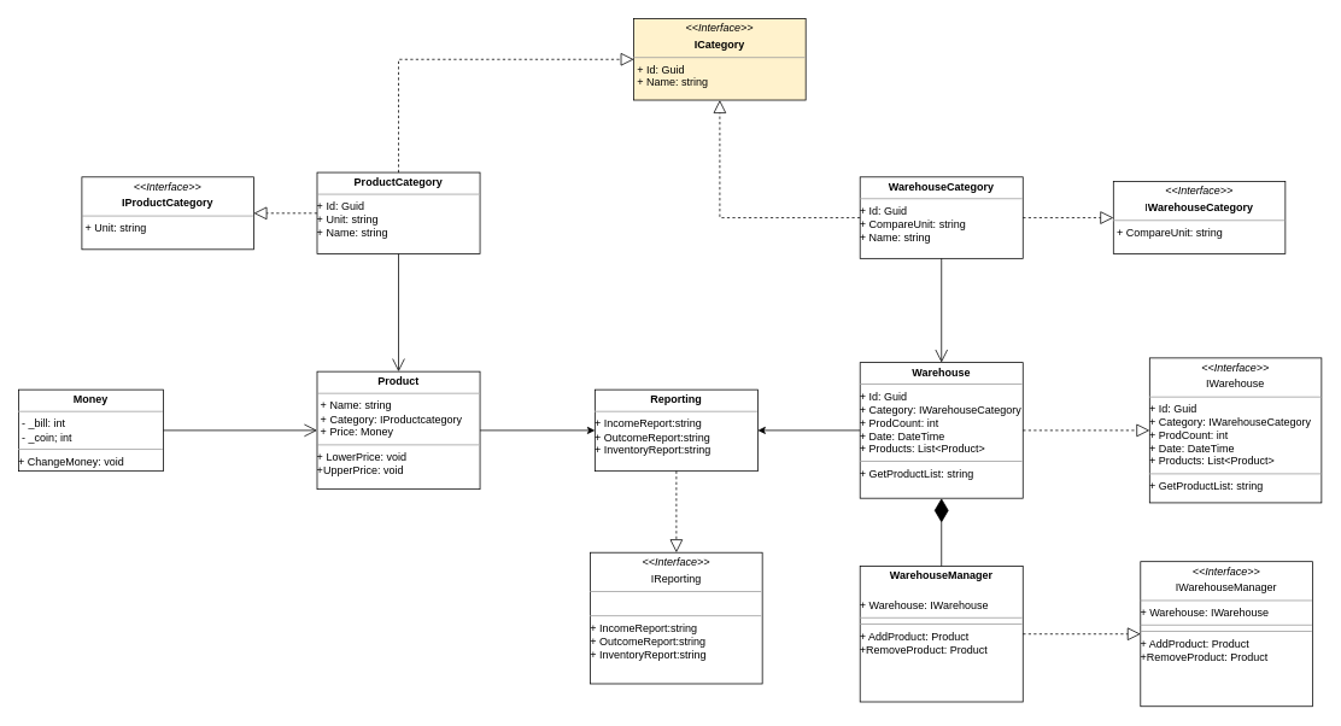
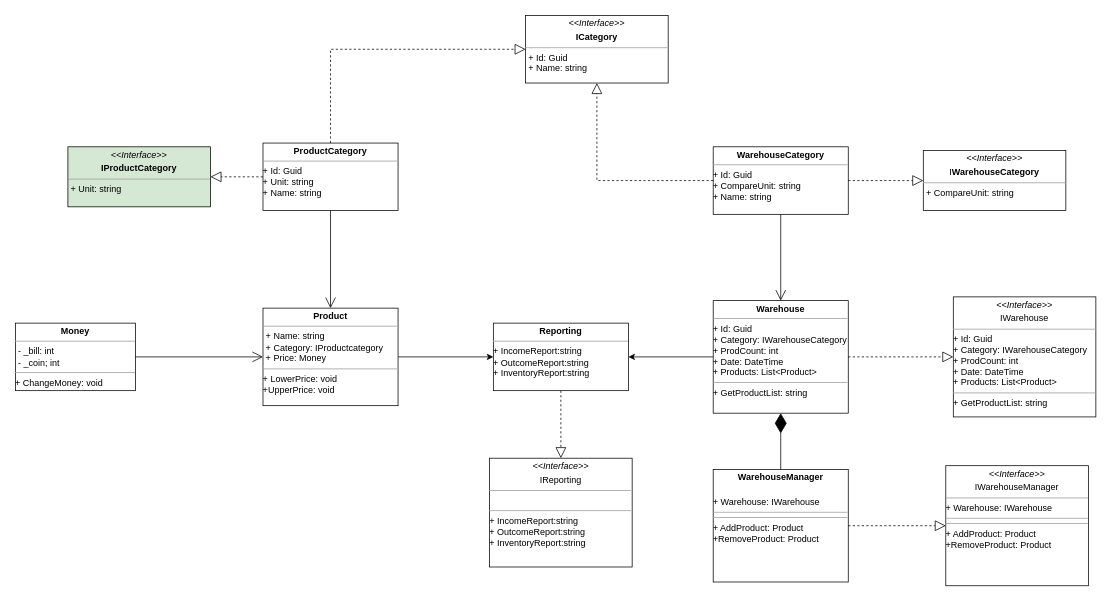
  <mxCell id="0" />
  <mxCell id="1" parent="0" />
  <mxCell id="2" value="&lt;p style=&quot;margin:0px;margin-top:4px;text-align:center;&quot;&gt;&lt;b&gt;Money&lt;/b&gt;&lt;/p&gt;&lt;hr size=&quot;1&quot;&gt;&lt;p style=&quot;margin:0px;margin-left:4px;&quot;&gt;- _bill: int&lt;/p&gt;&lt;p style=&quot;margin:0px;margin-left:4px;&quot;&gt;- _coin; int&lt;br&gt;&lt;/p&gt;&lt;hr size=&quot;1&quot;&gt;+ ChangeMoney: void" style="verticalAlign=top;align=left;overflow=fill;fontSize=12;fontFamily=Helvetica;html=1;whiteSpace=wrap;" vertex="1" parent="1"><mxGeometry x="20" y="430" width="160" height="90" as="geometry" /></mxCell>
  <mxCell id="3" style="edgeStyle=orthogonalEdgeStyle;rounded=0;orthogonalLoop=1;jettySize=auto;html=1;exitX=1;exitY=0.5;exitDx=0;exitDy=0;entryX=0;entryY=0.5;entryDx=0;entryDy=0;" edge="1" parent="1" source="4" target="25"><mxGeometry relative="1" as="geometry" /></mxCell>
  <mxCell id="4" value="&lt;p style=&quot;margin:0px;margin-top:4px;text-align:center;&quot;&gt;&lt;b&gt;Product&lt;/b&gt;&lt;br&gt;&lt;/p&gt;&lt;hr size=&quot;1&quot;&gt;&lt;p style=&quot;margin:0px;margin-left:4px;&quot;&gt;+ Name: string&lt;br&gt;&lt;/p&gt;&lt;p style=&quot;margin:0px;margin-left:4px;&quot;&gt;+ Category: IProductcategory&lt;/p&gt;&lt;p style=&quot;margin:0px;margin-left:4px;&quot;&gt;+ Price: Money&lt;br&gt;&lt;/p&gt;&lt;hr size=&quot;1&quot;&gt;&lt;div&gt;+ LowerPrice: void&lt;/div&gt;&lt;div&gt;+UpperPrice: void&lt;/div&gt;" style="verticalAlign=top;align=left;overflow=fill;fontSize=12;fontFamily=Helvetica;html=1;whiteSpace=wrap;" vertex="1" parent="1"><mxGeometry x="350" y="410" width="180" height="130" as="geometry" /></mxCell>
  <mxCell id="5" value="&lt;p style=&quot;margin:0px;margin-top:4px;text-align:center;&quot;&gt;&lt;b&gt;ProductCategory&lt;/b&gt;&lt;br&gt;&lt;/p&gt;&lt;hr size=&quot;1&quot;&gt;&lt;div&gt;+ Id: Guid&lt;/div&gt;&lt;div&gt;+ Unit: string&lt;/div&gt;&lt;div&gt;+ Name: string&lt;br&gt;&lt;/div&gt;" style="verticalAlign=top;align=left;overflow=fill;fontSize=12;fontFamily=Helvetica;html=1;whiteSpace=wrap;" vertex="1" parent="1"><mxGeometry x="350" y="190" width="180" height="90" as="geometry" /></mxCell>
  <mxCell id="6" value="&lt;p style=&quot;margin:0px;margin-top:4px;text-align:center;&quot;&gt;&lt;b&gt;WarehouseCategory&lt;/b&gt;&lt;br&gt;&lt;/p&gt;&lt;hr size=&quot;1&quot;&gt;&lt;div&gt;+ Id: Guid&lt;/div&gt;&lt;div&gt;+ CompareUnit: string&lt;/div&gt;&lt;div&gt;+ Name: string&lt;br&gt;&lt;/div&gt;" style="verticalAlign=top;align=left;overflow=fill;fontSize=12;fontFamily=Helvetica;html=1;whiteSpace=wrap;" vertex="1" parent="1"><mxGeometry x="950" y="195" width="180" height="90" as="geometry" /></mxCell>
  <mxCell id="7" value="" style="endArrow=open;endFill=1;endSize=12;html=1;rounded=0;exitX=1;exitY=0.5;exitDx=0;exitDy=0;entryX=0;entryY=0.5;entryDx=0;entryDy=0;" edge="1" parent="1" source="2" target="4"><mxGeometry width="160" relative="1" as="geometry"><mxPoint x="620" y="540" as="sourcePoint" /><mxPoint x="780" y="540" as="targetPoint" /></mxGeometry></mxCell>
- <mxCell id="8" value="&lt;p style=&quot;margin:0px;margin-top:4px;text-align:center;&quot;&gt;&lt;i&gt;&amp;lt;&amp;lt;Interface&amp;gt;&amp;gt;&lt;/i&gt;&lt;b&gt;&lt;br&gt;&lt;/b&gt;&lt;/p&gt;&lt;p style=&quot;margin:0px;margin-top:4px;text-align:center;&quot;&gt;&lt;b&gt;IProductCategory&lt;/b&gt;&lt;/p&gt;&lt;hr size=&quot;1&quot;&gt;&lt;p style=&quot;margin:0px;margin-left:4px;&quot;&gt;+ Unit: string&lt;br&gt;&lt;/p&gt;" style="verticalAlign=top;align=left;overflow=fill;fontSize=12;fontFamily=Helvetica;html=1;whiteSpace=wrap;" vertex="1" parent="1"><mxGeometry x="90" y="195" width="190" height="80" as="geometry" /></mxCell>
+ <mxCell id="8" value="&lt;p style=&quot;margin:0px;margin-top:4px;text-align:center;&quot;&gt;&lt;i&gt;&amp;lt;&amp;lt;Interface&amp;gt;&amp;gt;&lt;/i&gt;&lt;b&gt;&lt;br&gt;&lt;/b&gt;&lt;/p&gt;&lt;p style=&quot;margin:0px;margin-top:4px;text-align:center;&quot;&gt;&lt;b&gt;IProductCategory&lt;/b&gt;&lt;/p&gt;&lt;hr size=&quot;1&quot;&gt;&lt;p style=&quot;margin:0px;margin-left:4px;&quot;&gt;+ Unit: string&lt;br&gt;&lt;/p&gt;" style="verticalAlign=top;align=left;overflow=fill;fontSize=12;fontFamily=Helvetica;html=1;whiteSpace=wrap;fillColor=#d5e8d4;" vertex="1" parent="1"><mxGeometry x="90" y="195" width="190" height="80" as="geometry" /></mxCell>
  <mxCell id="9" value="&lt;p style=&quot;margin:0px;margin-top:4px;text-align:center;&quot;&gt;&lt;i&gt;&amp;lt;&amp;lt;Interface&amp;gt;&amp;gt;&lt;/i&gt;&lt;b&gt;&lt;br&gt;&lt;/b&gt;&lt;/p&gt;&lt;p style=&quot;margin:0px;margin-top:4px;text-align:center;&quot;&gt;I&lt;b&gt;WarehouseCategory&lt;/b&gt;&lt;/p&gt;&lt;hr size=&quot;1&quot;&gt;&lt;p style=&quot;margin:0px;margin-left:4px;&quot;&gt;+ CompareUnit: string&lt;br&gt;&lt;/p&gt;" style="verticalAlign=top;align=left;overflow=fill;fontSize=12;fontFamily=Helvetica;html=1;whiteSpace=wrap;" vertex="1" parent="1"><mxGeometry x="1230" y="200" width="190" height="80" as="geometry" /></mxCell>
- <mxCell id="10" value="&lt;p style=&quot;margin:0px;margin-top:4px;text-align:center;&quot;&gt;&lt;i&gt;&amp;lt;&amp;lt;Interface&amp;gt;&amp;gt;&lt;/i&gt;&lt;b&gt;&lt;br&gt;&lt;/b&gt;&lt;/p&gt;&lt;p style=&quot;margin:0px;margin-top:4px;text-align:center;&quot;&gt;&lt;b&gt;ICategory&lt;/b&gt;&lt;/p&gt;&lt;hr size=&quot;1&quot;&gt;&lt;p style=&quot;margin:0px;margin-left:4px;&quot;&gt;+ Id: Guid&lt;br&gt;&lt;/p&gt;&lt;p style=&quot;margin:0px;margin-left:4px;&quot;&gt;+ Name: string&lt;br&gt;&lt;/p&gt;" style="verticalAlign=top;align=left;overflow=fill;fontSize=12;fontFamily=Helvetica;html=1;whiteSpace=wrap;fillColor=#fff2cc;" vertex="1" parent="1"><mxGeometry x="700" y="20" width="190" height="90" as="geometry" /></mxCell>
+ <mxCell id="10" value="&lt;p style=&quot;margin:0px;margin-top:4px;text-align:center;&quot;&gt;&lt;i&gt;&amp;lt;&amp;lt;Interface&amp;gt;&amp;gt;&lt;/i&gt;&lt;b&gt;&lt;br&gt;&lt;/b&gt;&lt;/p&gt;&lt;p style=&quot;margin:0px;margin-top:4px;text-align:center;&quot;&gt;&lt;b&gt;ICategory&lt;/b&gt;&lt;/p&gt;&lt;hr size=&quot;1&quot;&gt;&lt;p style=&quot;margin:0px;margin-left:4px;&quot;&gt;+ Id: Guid&lt;br&gt;&lt;/p&gt;&lt;p style=&quot;margin:0px;margin-left:4px;&quot;&gt;+ Name: string&lt;br&gt;&lt;/p&gt;" style="verticalAlign=top;align=left;overflow=fill;fontSize=12;fontFamily=Helvetica;html=1;whiteSpace=wrap;" vertex="1" parent="1"><mxGeometry x="700" y="20" width="190" height="90" as="geometry" /></mxCell>
  <mxCell id="11" value="" style="endArrow=block;dashed=1;endFill=0;endSize=12;html=1;rounded=0;exitX=1;exitY=0.5;exitDx=0;exitDy=0;entryX=0;entryY=0.5;entryDx=0;entryDy=0;" edge="1" parent="1" source="6" target="9"><mxGeometry width="160" relative="1" as="geometry"><mxPoint x="900" y="395" as="sourcePoint" /><mxPoint x="1060" y="395" as="targetPoint" /></mxGeometry></mxCell>
  <mxCell id="12" value="" style="endArrow=block;dashed=1;endFill=0;endSize=12;html=1;rounded=0;exitX=0;exitY=0.5;exitDx=0;exitDy=0;entryX=0.5;entryY=1;entryDx=0;entryDy=0;" edge="1" parent="1" source="6" target="10"><mxGeometry width="160" relative="1" as="geometry"><mxPoint x="860" y="255" as="sourcePoint" /><mxPoint x="960" y="250" as="targetPoint" /><Array as="points"><mxPoint x="795" y="240" /></Array></mxGeometry></mxCell>
  <mxCell id="13" value="" style="endArrow=block;dashed=1;endFill=0;endSize=12;html=1;rounded=0;exitX=0;exitY=0.5;exitDx=0;exitDy=0;entryX=1;entryY=0.5;entryDx=0;entryDy=0;" edge="1" parent="1" source="5" target="8"><mxGeometry width="160" relative="1" as="geometry"><mxPoint x="620" y="390" as="sourcePoint" /><mxPoint x="780" y="390" as="targetPoint" /></mxGeometry></mxCell>
  <mxCell id="14" value="" style="endArrow=block;dashed=1;endFill=0;endSize=12;html=1;rounded=0;exitX=0.5;exitY=0;exitDx=0;exitDy=0;entryX=0;entryY=0.5;entryDx=0;entryDy=0;" edge="1" parent="1" source="5" target="10"><mxGeometry width="160" relative="1" as="geometry"><mxPoint x="360" y="245" as="sourcePoint" /><mxPoint x="615" y="130" as="targetPoint" /><Array as="points"><mxPoint x="440" y="65" /></Array></mxGeometry></mxCell>
  <mxCell id="15" value="" style="endArrow=open;endFill=1;endSize=12;html=1;rounded=0;exitX=0.5;exitY=1;exitDx=0;exitDy=0;entryX=0.5;entryY=0;entryDx=0;entryDy=0;" edge="1" parent="1" source="5" target="4"><mxGeometry width="160" relative="1" as="geometry"><mxPoint x="250" y="485" as="sourcePoint" /><mxPoint x="344" y="485" as="targetPoint" /></mxGeometry></mxCell>
  <mxCell id="16" style="edgeStyle=orthogonalEdgeStyle;rounded=0;orthogonalLoop=1;jettySize=auto;html=1;exitX=0;exitY=0.5;exitDx=0;exitDy=0;entryX=1;entryY=0.5;entryDx=0;entryDy=0;" edge="1" parent="1" source="17" target="25"><mxGeometry relative="1" as="geometry" /></mxCell>
  <mxCell id="17" value="&lt;p style=&quot;margin:0px;margin-top:4px;text-align:center;&quot;&gt;&lt;b&gt;Warehouse&lt;/b&gt;&lt;br&gt;&lt;/p&gt;&lt;hr size=&quot;1&quot;&gt;&lt;div&gt;+ Id: Guid&lt;/div&gt;&lt;div&gt;+ Category: IWarehouseCategory&lt;/div&gt;&lt;div&gt;+ ProdCount: int&lt;/div&gt;&lt;div&gt;+ Date: DateTime&lt;/div&gt;&lt;div&gt;+ Products: List&amp;lt;Product&amp;gt;&lt;br&gt;&lt;/div&gt;&lt;hr size=&quot;1&quot;&gt;+ GetProductList: string" style="verticalAlign=top;align=left;overflow=fill;fontSize=12;fontFamily=Helvetica;html=1;whiteSpace=wrap;" vertex="1" parent="1"><mxGeometry x="950" y="400" width="180" height="150" as="geometry" /></mxCell>
  <mxCell id="18" value="&lt;p style=&quot;margin:0px;margin-top:4px;text-align:center;&quot;&gt;&lt;i&gt;&amp;lt;&amp;lt;Interface&amp;gt;&amp;gt;&lt;/i&gt;&lt;b&gt;&lt;br&gt;&lt;/b&gt;&lt;/p&gt;&lt;p style=&quot;margin:0px;margin-top:4px;text-align:center;&quot;&gt;IWarehouse&lt;/p&gt;&lt;hr size=&quot;1&quot;&gt;&lt;div&gt;+ Id: Guid&lt;/div&gt;&lt;div&gt;+ Category: IWarehouseCategory&lt;/div&gt;&lt;div&gt;+ ProdCount: int&lt;/div&gt;&lt;div&gt;+ Date: DateTime&lt;/div&gt;&lt;div&gt;+ Products: List&amp;lt;Product&amp;gt;&lt;br&gt;&lt;/div&gt;&lt;hr size=&quot;1&quot;&gt;+ GetProductList: string&lt;p style=&quot;margin:0px;margin-left:4px;&quot;&gt;&lt;/p&gt;" style="verticalAlign=top;align=left;overflow=fill;fontSize=12;fontFamily=Helvetica;html=1;whiteSpace=wrap;" vertex="1" parent="1"><mxGeometry x="1270" y="395" width="190" height="160" as="geometry" /></mxCell>
  <mxCell id="19" value="" style="endArrow=block;dashed=1;endFill=0;endSize=12;html=1;rounded=0;exitX=1;exitY=0.5;exitDx=0;exitDy=0;entryX=0;entryY=0.5;entryDx=0;entryDy=0;" edge="1" parent="1" source="17" target="18"><mxGeometry width="160" relative="1" as="geometry"><mxPoint x="1140" y="250" as="sourcePoint" /><mxPoint x="1240" y="250" as="targetPoint" /></mxGeometry></mxCell>
  <mxCell id="20" value="" style="endArrow=open;endFill=1;endSize=12;html=1;rounded=0;exitX=0.5;exitY=1;exitDx=0;exitDy=0;entryX=0.5;entryY=0;entryDx=0;entryDy=0;" edge="1" parent="1" source="6" target="17"><mxGeometry width="160" relative="1" as="geometry"><mxPoint x="730" y="295" as="sourcePoint" /><mxPoint x="730" y="425" as="targetPoint" /></mxGeometry></mxCell>
  <mxCell id="21" value="&lt;p style=&quot;margin:0px;margin-top:4px;text-align:center;&quot;&gt;&lt;b&gt;WarehouseManager&lt;/b&gt;&lt;/p&gt;&lt;p style=&quot;margin:0px;margin-top:4px;text-align:center;&quot;&gt;&lt;b&gt;&lt;br&gt;&lt;/b&gt;&lt;/p&gt;+ Warehouse: IWarehouse&lt;br&gt;&lt;hr size=&quot;1&quot;&gt;&lt;hr size=&quot;1&quot;&gt;&lt;div&gt;+ AddProduct: Product&lt;/div&gt;&lt;div&gt;+RemoveProduct: Product&lt;br&gt;&lt;/div&gt;" style="verticalAlign=top;align=left;overflow=fill;fontSize=12;fontFamily=Helvetica;html=1;whiteSpace=wrap;" vertex="1" parent="1"><mxGeometry x="950" y="625" width="180" height="150" as="geometry" /></mxCell>
  <mxCell id="22" value="" style="endArrow=diamondThin;endFill=1;endSize=24;html=1;rounded=0;exitX=0.5;exitY=0;exitDx=0;exitDy=0;entryX=0.5;entryY=1;entryDx=0;entryDy=0;" edge="1" parent="1" source="21" target="17"><mxGeometry width="160" relative="1" as="geometry"><mxPoint x="900" y="515" as="sourcePoint" /><mxPoint x="1060" y="515" as="targetPoint" /></mxGeometry></mxCell>
  <mxCell id="23" value="&lt;p style=&quot;margin:0px;margin-top:4px;text-align:center;&quot;&gt;&lt;i&gt;&amp;lt;&amp;lt;Interface&amp;gt;&amp;gt;&lt;/i&gt;&lt;b&gt;&lt;br&gt;&lt;/b&gt;&lt;/p&gt;&lt;p style=&quot;margin:0px;margin-top:4px;text-align:center;&quot;&gt;IWarehouseManager&lt;/p&gt;&lt;hr size=&quot;1&quot;&gt;+ Warehouse: IWarehouse&lt;br&gt;&lt;hr size=&quot;1&quot;&gt;&lt;hr size=&quot;1&quot;&gt;&lt;div&gt;+ AddProduct: Product&lt;/div&gt;+RemoveProduct: Product&lt;p style=&quot;margin:0px;margin-left:4px;&quot;&gt;&lt;/p&gt;" style="verticalAlign=top;align=left;overflow=fill;fontSize=12;fontFamily=Helvetica;html=1;whiteSpace=wrap;" vertex="1" parent="1"><mxGeometry x="1260" y="620" width="190" height="160" as="geometry" /></mxCell>
  <mxCell id="24" value="" style="endArrow=block;dashed=1;endFill=0;endSize=12;html=1;rounded=0;exitX=1;exitY=0.5;exitDx=0;exitDy=0;entryX=0;entryY=0.5;entryDx=0;entryDy=0;" edge="1" parent="1" source="21" target="23"><mxGeometry width="160" relative="1" as="geometry"><mxPoint x="1140" y="470" as="sourcePoint" /><mxPoint x="1280" y="470" as="targetPoint" /></mxGeometry></mxCell>
  <mxCell id="25" value="&lt;p style=&quot;margin:0px;margin-top:4px;text-align:center;&quot;&gt;&lt;b&gt;Reporting&lt;/b&gt;&lt;br&gt;&lt;/p&gt;&lt;hr size=&quot;1&quot;&gt;&lt;div&gt;+ IncomeReport:string&lt;/div&gt;&lt;div&gt;+ OutcomeReport:string&lt;/div&gt;&lt;div&gt;+ InventoryReport:string&lt;/div&gt;" style="verticalAlign=top;align=left;overflow=fill;fontSize=12;fontFamily=Helvetica;html=1;whiteSpace=wrap;" vertex="1" parent="1"><mxGeometry x="657" y="430" width="180" height="90" as="geometry" /></mxCell>
  <mxCell id="26" value="&lt;p style=&quot;margin:0px;margin-top:4px;text-align:center;&quot;&gt;&lt;i&gt;&amp;lt;&amp;lt;Interface&amp;gt;&amp;gt;&lt;/i&gt;&lt;b&gt;&lt;br&gt;&lt;/b&gt;&lt;/p&gt;&lt;p style=&quot;margin:0px;margin-top:4px;text-align:center;&quot;&gt;IReporting&lt;/p&gt;&lt;hr size=&quot;1&quot;&gt;&lt;br&gt;&lt;hr size=&quot;1&quot;&gt;&lt;div&gt;+ IncomeReport:string&lt;/div&gt;&lt;div&gt;+ OutcomeReport:string&lt;/div&gt;&lt;div&gt;+ InventoryReport:string&lt;/div&gt;&lt;p style=&quot;margin:0px;margin-left:4px;&quot;&gt;&lt;/p&gt;" style="verticalAlign=top;align=left;overflow=fill;fontSize=12;fontFamily=Helvetica;html=1;whiteSpace=wrap;" vertex="1" parent="1"><mxGeometry x="652" y="610" width="190" height="145" as="geometry" /></mxCell>
  <mxCell id="27" value="" style="endArrow=block;dashed=1;endFill=0;endSize=12;html=1;rounded=0;exitX=0.5;exitY=1;exitDx=0;exitDy=0;entryX=0.5;entryY=0;entryDx=0;entryDy=0;" edge="1" parent="1" source="25" target="26"><mxGeometry width="160" relative="1" as="geometry"><mxPoint x="360" y="245" as="sourcePoint" /><mxPoint x="290" y="245" as="targetPoint" /></mxGeometry></mxCell>
